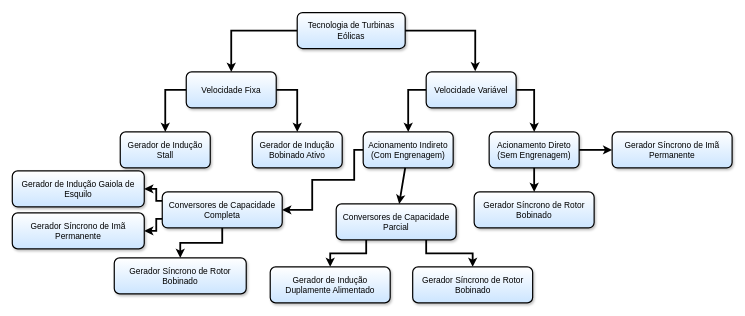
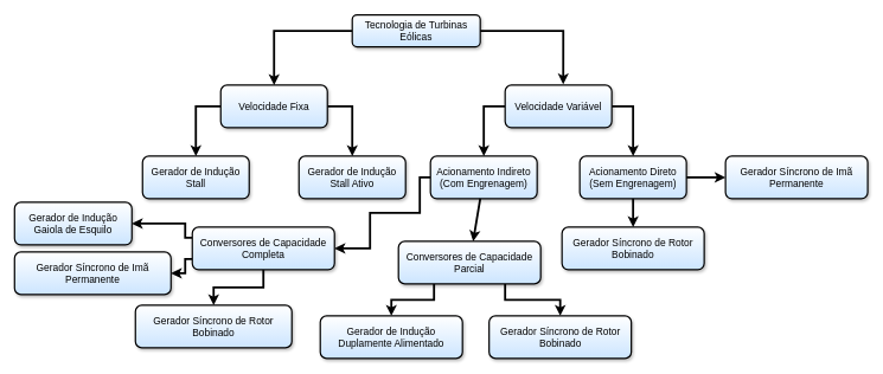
  <mxCell id="0" />
  <mxCell id="1" parent="0" />
  <mxCell id="2" style="edgeStyle=orthogonalEdgeStyle;rounded=0;orthogonalLoop=1;jettySize=auto;html=1;entryX=0.5;entryY=0;entryDx=0;entryDy=0;strokeWidth=3;" edge="1" parent="1" source="3" target="6"><mxGeometry relative="1" as="geometry" /></mxCell>
- <mxCell id="3" value="Tecnologia de Turbinas Eólicas" style="rectangle;whiteSpace=wrap;html=1;strokeWidth=2;shadow=1;glass=0;rounded=1;fontStyle=0;fontSize=14;labelBackgroundColor=none;gradientColor=#CCE5FF;fillColor=default;" vertex="1" parent="1"><mxGeometry x="495" y="20" width="180" height="60" as="geometry" /></mxCell>
+ <mxCell id="3" value="Tecnologia de Turbinas Eólicas" style="rectangle;whiteSpace=wrap;html=1;strokeWidth=2;shadow=1;glass=0;rounded=1;fontStyle=0;fontSize=14;labelBackgroundColor=none;gradientColor=#CCE5FF;fillColor=default;" vertex="1" parent="1"><mxGeometry x="495" y="20" width="180" height="45" as="geometry" /></mxCell>
  <mxCell id="4" style="edgeStyle=orthogonalEdgeStyle;rounded=0;orthogonalLoop=1;jettySize=auto;html=1;entryX=0.5;entryY=0;entryDx=0;entryDy=0;strokeWidth=3;" edge="1" parent="1" source="6" target="8"><mxGeometry relative="1" as="geometry"><Array as="points"><mxPoint x="495" y="149" /></Array></mxGeometry></mxCell>
  <mxCell id="5" style="edgeStyle=orthogonalEdgeStyle;rounded=0;orthogonalLoop=1;jettySize=auto;html=1;entryX=0.5;entryY=0;entryDx=0;entryDy=0;strokeWidth=3;" edge="1" parent="1" source="6" target="7"><mxGeometry relative="1" as="geometry"><Array as="points"><mxPoint x="275" y="149" /></Array></mxGeometry></mxCell>
  <mxCell id="6" value="Velocidade Fixa" style="rectangle;whiteSpace=wrap;html=1;strokeWidth=2;rounded=1;shadow=1;fontSize=14;gradientColor=#CCE5FF;" vertex="1" parent="1"><mxGeometry x="310" y="119" width="150" height="60" as="geometry" /></mxCell>
  <mxCell id="7" value="Gerador de Indução Stall" style="rectangle;whiteSpace=wrap;html=1;strokeWidth=2;rounded=1;shadow=1;fontSize=14;gradientColor=#CCE5FF;" vertex="1" parent="1"><mxGeometry x="200" y="219" width="150" height="60" as="geometry" /></mxCell>
- <mxCell id="8" value="Gerador de Indução Bobinado Ativo" style="rectangle;whiteSpace=wrap;html=1;strokeWidth=2;rounded=1;shadow=1;fontSize=14;gradientColor=#CCE5FF;" vertex="1" parent="1"><mxGeometry x="420" y="219" width="150" height="60" as="geometry" /></mxCell>
+ <mxCell id="8" value="Gerador de Indução Stall Ativo" style="rectangle;whiteSpace=wrap;html=1;strokeWidth=2;rounded=1;shadow=1;fontSize=14;gradientColor=#CCE5FF;" vertex="1" parent="1"><mxGeometry x="420" y="219" width="150" height="60" as="geometry" /></mxCell>
  <mxCell id="9" style="edgeStyle=orthogonalEdgeStyle;rounded=0;orthogonalLoop=1;jettySize=auto;html=1;entryX=0.5;entryY=0;entryDx=0;entryDy=0;strokeWidth=3;" edge="1" parent="1" source="11" target="13"><mxGeometry relative="1" as="geometry"><Array as="points"><mxPoint x="680" y="149" /></Array></mxGeometry></mxCell>
  <mxCell id="10" style="edgeStyle=orthogonalEdgeStyle;rounded=0;orthogonalLoop=1;jettySize=auto;html=1;strokeWidth=3;" edge="1" parent="1" source="11" target="14"><mxGeometry relative="1" as="geometry"><Array as="points"><mxPoint x="890" y="149" /></Array></mxGeometry></mxCell>
  <mxCell id="11" value="Velocidade Variável" style="rectangle;whiteSpace=wrap;html=1;strokeWidth=2;rounded=1;shadow=1;fontSize=14;gradientColor=#CCE5FF;" vertex="1" parent="1"><mxGeometry x="710" y="119" width="150" height="60" as="geometry" /></mxCell>
  <mxCell id="12" style="edgeStyle=orthogonalEdgeStyle;rounded=0;orthogonalLoop=1;jettySize=auto;html=1;entryX=1;entryY=0.5;entryDx=0;entryDy=0;strokeWidth=3;" edge="1" parent="1" source="13" target="18"><mxGeometry relative="1" as="geometry"><Array as="points"><mxPoint x="590" y="249" /><mxPoint x="590" y="299" /><mxPoint x="520" y="299" /><mxPoint x="520" y="349" /></Array></mxGeometry></mxCell>
  <mxCell id="13" value="Acionamento Indireto (Com Engrenagem)" style="rectangle;whiteSpace=wrap;html=1;strokeWidth=2;rounded=1;shadow=1;fontSize=14;gradientColor=#CCE5FF;" vertex="1" parent="1"><mxGeometry x="605" y="219" width="150" height="60" as="geometry" /></mxCell>
  <mxCell id="14" value="Acionamento Direto (Sem Engrenagem)" style="rectangle;whiteSpace=wrap;html=1;strokeWidth=2;rounded=1;shadow=1;fontSize=14;gradientColor=#CCE5FF;" vertex="1" parent="1"><mxGeometry x="815" y="219" width="150" height="60" as="geometry" /></mxCell>
  <mxCell id="15" style="edgeStyle=orthogonalEdgeStyle;rounded=0;orthogonalLoop=1;jettySize=auto;html=1;exitX=0;exitY=0.75;exitDx=0;exitDy=0;entryX=1;entryY=0.5;entryDx=0;entryDy=0;strokeWidth=3;" edge="1" parent="1" source="18" target="24"><mxGeometry relative="1" as="geometry"><Array as="points"><mxPoint x="260" y="364" /><mxPoint x="260" y="384" /></Array></mxGeometry></mxCell>
  <mxCell id="16" style="edgeStyle=orthogonalEdgeStyle;rounded=0;orthogonalLoop=1;jettySize=auto;html=1;exitX=0;exitY=0.25;exitDx=0;exitDy=0;entryX=1;entryY=0.5;entryDx=0;entryDy=0;strokeWidth=3;" edge="1" parent="1" source="18" target="25"><mxGeometry relative="1" as="geometry"><Array as="points"><mxPoint x="260" y="334" /><mxPoint x="260" y="314" /></Array></mxGeometry></mxCell>
  <mxCell id="17" style="edgeStyle=orthogonalEdgeStyle;rounded=0;orthogonalLoop=1;jettySize=auto;html=1;exitX=0.5;exitY=1;exitDx=0;exitDy=0;entryX=0.5;entryY=0;entryDx=0;entryDy=0;strokeWidth=3;" edge="1" parent="1" source="18" target="23"><mxGeometry relative="1" as="geometry" /></mxCell>
  <mxCell id="18" value="Conversores de Capacidade Completa" style="rectangle;whiteSpace=wrap;html=1;strokeWidth=2;rounded=1;shadow=1;fontSize=14;gradientColor=#CCE5FF;" vertex="1" parent="1"><mxGeometry x="270" y="319" width="200" height="60" as="geometry" /></mxCell>
  <mxCell id="19" style="edgeStyle=orthogonalEdgeStyle;rounded=0;orthogonalLoop=1;jettySize=auto;html=1;exitX=0.25;exitY=1;exitDx=0;exitDy=0;entryX=0.5;entryY=0;entryDx=0;entryDy=0;strokeWidth=3;" edge="1" parent="1" source="21" target="26"><mxGeometry relative="1" as="geometry" /></mxCell>
  <mxCell id="20" style="edgeStyle=orthogonalEdgeStyle;rounded=0;orthogonalLoop=1;jettySize=auto;html=1;exitX=0.75;exitY=1;exitDx=0;exitDy=0;strokeWidth=3;" edge="1" parent="1" source="21" target="27"><mxGeometry relative="1" as="geometry" /></mxCell>
  <mxCell id="21" value="Conversores de Capacidade Parcial" style="rectangle;whiteSpace=wrap;html=1;strokeWidth=2;rounded=1;shadow=1;fontSize=14;gradientColor=#CCE5FF;" vertex="1" parent="1"><mxGeometry x="560" y="339" width="200" height="60" as="geometry" /></mxCell>
  <mxCell id="22" style="strokeWidth=3;" edge="1" parent="1" source="13" target="21"><mxGeometry relative="1" as="geometry" /></mxCell>
  <mxCell id="23" value="Gerador Síncrono de Rotor Bobinado" style="rectangle;whiteSpace=wrap;html=1;strokeWidth=2;rounded=1;shadow=1;gradientColor=#CCE5FF;fontSize=14;" vertex="1" parent="1"><mxGeometry x="190" y="429" width="220" height="60" as="geometry" /></mxCell>
  <mxCell id="24" value="Gerador Síncrono de Imã Permanente" style="rectangle;whiteSpace=wrap;html=1;strokeWidth=2;rounded=1;shadow=1;fontSize=14;gradientColor=#CCE5FF;" vertex="1" parent="1"><mxGeometry x="20" y="354" width="220" height="60" as="geometry" /></mxCell>
- <mxCell id="25" value="Gerador de Indução Gaiola de Esquilo" style="rectangle;whiteSpace=wrap;html=1;strokeWidth=2;rounded=1;shadow=1;fontSize=14;gradientColor=#CCE5FF;" vertex="1" parent="1"><mxGeometry x="20" y="284" width="220" height="60" as="geometry" /></mxCell>
+ <mxCell id="25" value="Gerador de Indução Gaiola de Esquilo" style="rectangle;whiteSpace=wrap;html=1;strokeWidth=2;rounded=1;shadow=1;fontSize=14;gradientColor=#CCE5FF;" vertex="1" parent="1"><mxGeometry x="20" y="284" width="165" height="60" as="geometry" /></mxCell>
  <mxCell id="26" value="Gerador de Indução Duplamente Alimentado" style="rectangle;whiteSpace=wrap;html=1;strokeWidth=2;rounded=1;shadow=1;fontSize=14;fontStyle=0;gradientColor=#CCE5FF;" vertex="1" parent="1"><mxGeometry x="450" y="444" width="200" height="60" as="geometry" /></mxCell>
  <mxCell id="27" value="Gerador Síncrono de Rotor Bobinado" style="rectangle;whiteSpace=wrap;html=1;strokeWidth=2;rounded=1;shadow=1;gradientColor=#CCE5FF;fontSize=14;" vertex="1" parent="1"><mxGeometry x="687.5" y="444" width="200" height="60" as="geometry" /></mxCell>
  <mxCell id="28" value="Gerador Síncrono de Rotor Bobinado" style="rectangle;whiteSpace=wrap;html=1;strokeWidth=2;rounded=1;shadow=1;fontSize=14;gradientColor=#CCE5FF;" vertex="1" parent="1"><mxGeometry x="790" y="319" width="200" height="60" as="geometry" /></mxCell>
  <mxCell id="29" value="Gerador Síncrono de Imã Permanente" style="rectangle;whiteSpace=wrap;html=1;strokeWidth=2;rounded=1;shadow=1;fontSize=14;gradientColor=#CCE5FF;" vertex="1" parent="1"><mxGeometry x="1020" y="219" width="200" height="60" as="geometry" /></mxCell>
  <mxCell id="30" style="strokeWidth=3;" edge="1" parent="1" source="14" target="28"><mxGeometry relative="1" as="geometry" /></mxCell>
  <mxCell id="31" style="strokeWidth=3;" edge="1" parent="1" source="14" target="29"><mxGeometry relative="1" as="geometry" /></mxCell>
  <mxCell id="32" style="edgeStyle=orthogonalEdgeStyle;rounded=0;orthogonalLoop=1;jettySize=auto;html=1;entryX=0.545;entryY=-0.018;entryDx=0;entryDy=0;entryPerimeter=0;strokeWidth=3;" edge="1" parent="1" source="3" target="11"><mxGeometry relative="1" as="geometry" /></mxCell>
